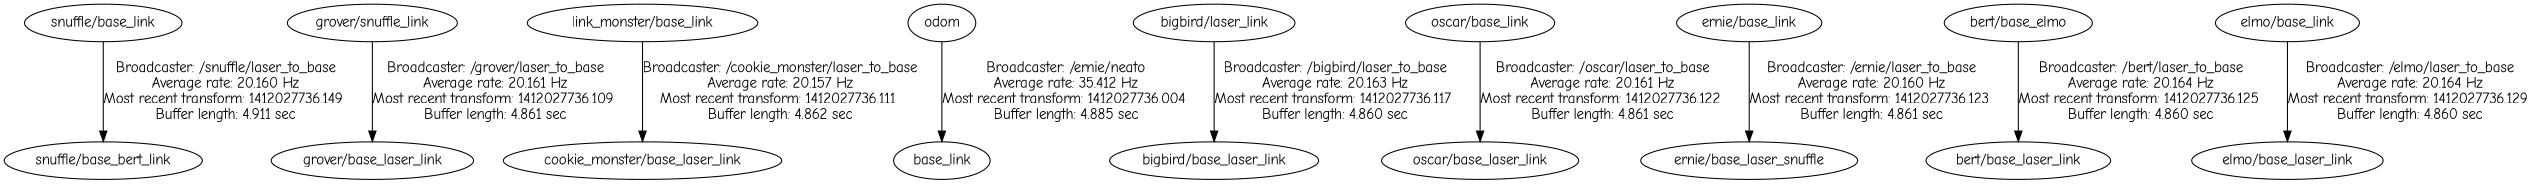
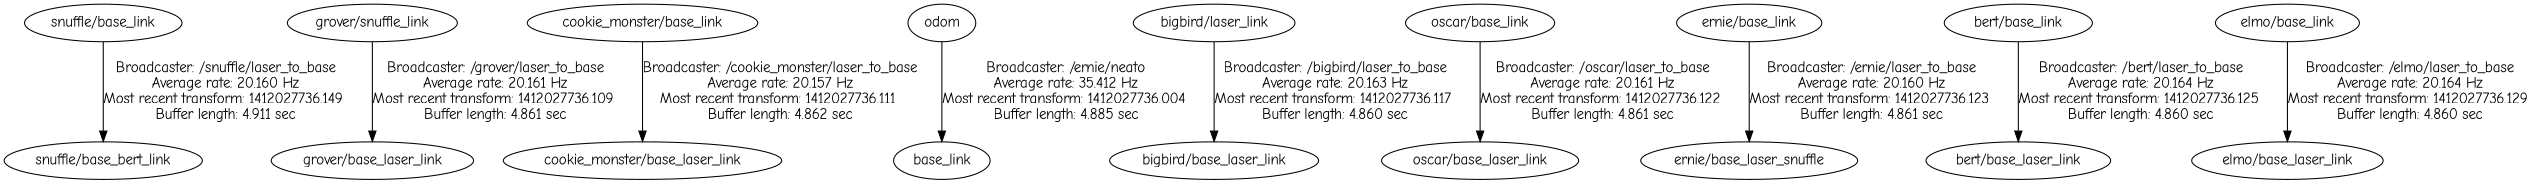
  digraph {
    fontname="Comic Neue"
    node [fontname="Comic Neue"]
    edge [fontname="Comic Neue"]
    n1 [label="snuffle/base_bert_link"]
    "snuffle/base_link"
    n3 [label="grover/snuffle_link"]
    "grover/base_laser_link"
-   "cookie_monster/base_link" [label="link_monster/base_link"]
+   "cookie_monster/base_link"
    "cookie_monster/base_laser_link"
    odom
    base_link
    n9 [label="bigbird/laser_link"]
    "bigbird/base_laser_link"
    "oscar/base_link"
    "oscar/base_laser_link"
    n13 [label="ernie/base_laser_snuffle"]
    "ernie/base_link"
-   "bert/base_link" [label="bert/base_elmo"]
+   "bert/base_link"
    "bert/base_laser_link"
    "elmo/base_link"
    "elmo/base_laser_link"
    "snuffle/base_link" -> n1 [label="Broadcaster: /snuffle/laser_to_base\nAverage rate: 20.160 Hz\nMost recent transform: 1412027736.149 \nBuffer length: 4.911 sec\n"]
    n3 -> "grover/base_laser_link" [label="Broadcaster: /grover/laser_to_base\nAverage rate: 20.161 Hz\nMost recent transform: 1412027736.109 \nBuffer length: 4.861 sec\n"]
    "cookie_monster/base_link" -> "cookie_monster/base_laser_link" [label="Broadcaster: /cookie_monster/laser_to_base\nAverage rate: 20.157 Hz\nMost recent transform: 1412027736.111 \nBuffer length: 4.862 sec\n"]
    odom -> base_link [label="Broadcaster: /ernie/neato\nAverage rate: 35.412 Hz\nMost recent transform: 1412027736.004 \nBuffer length: 4.885 sec\n"]
    n9 -> "bigbird/base_laser_link" [label="Broadcaster: /bigbird/laser_to_base\nAverage rate: 20.163 Hz\nMost recent transform: 1412027736.117 \nBuffer length: 4.860 sec\n"]
    "oscar/base_link" -> "oscar/base_laser_link" [label="Broadcaster: /oscar/laser_to_base\nAverage rate: 20.161 Hz\nMost recent transform: 1412027736.122 \nBuffer length: 4.861 sec\n"]
    "ernie/base_link" -> n13 [label="Broadcaster: /ernie/laser_to_base\nAverage rate: 20.160 Hz\nMost recent transform: 1412027736.123 \nBuffer length: 4.861 sec\n"]
    "bert/base_link" -> "bert/base_laser_link" [label="Broadcaster: /bert/laser_to_base\nAverage rate: 20.164 Hz\nMost recent transform: 1412027736.125 \nBuffer length: 4.860 sec\n"]
    "elmo/base_link" -> "elmo/base_laser_link" [label="Broadcaster: /elmo/laser_to_base\nAverage rate: 20.164 Hz\nMost recent transform: 1412027736.129 \nBuffer length: 4.860 sec\n"]
  }
